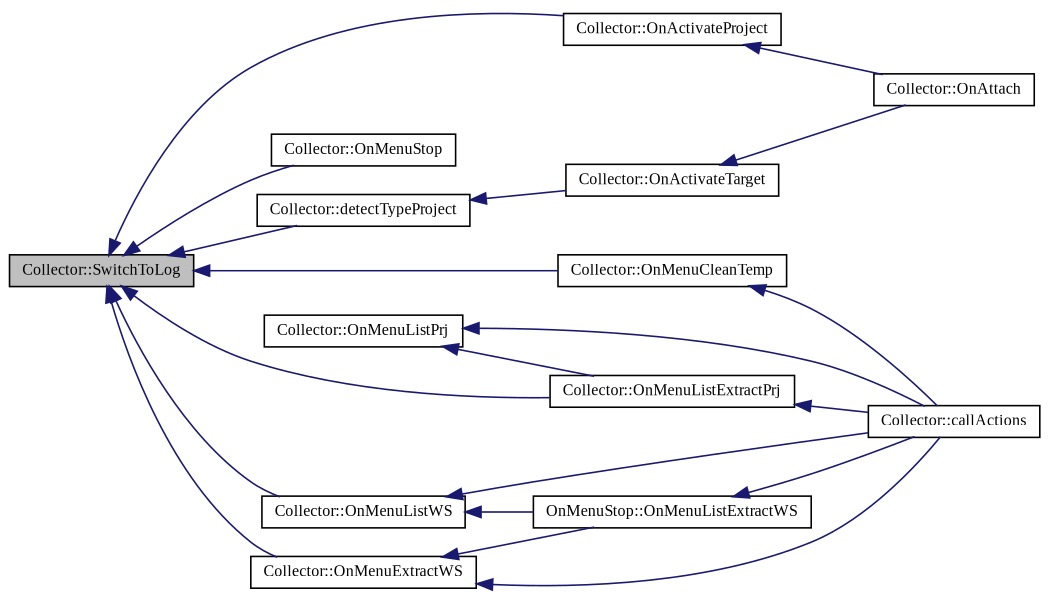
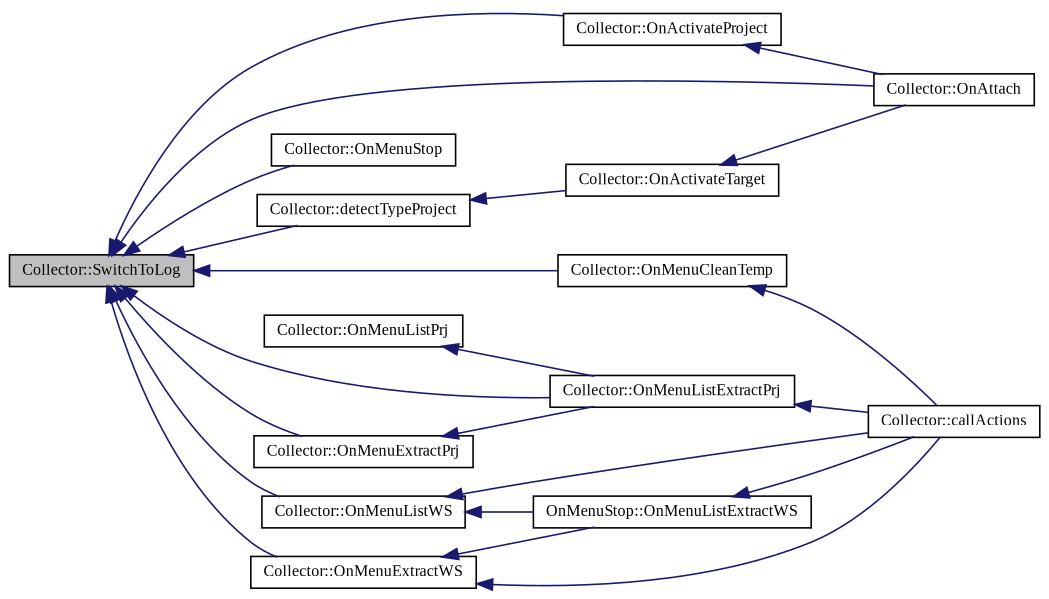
  digraph {
    fontname="Liberation Serif"
    rankdir=LR
    node [color=black fillcolor=white fontname="Liberation Serif" fontsize=10 shape=record style=filled]
    edge [color=midnightblue dir=back fontname="Liberation Serif" fontsize=10 labelfontname=Helvetica labelfontsize=10 style=solid]
    n1 [fillcolor=grey75 fontcolor=black height=0.2 label="Collector::SwitchToLog" width=0.4]
    n2 [height=0.2 label="Collector::OnAttach" width=0.4]
    n3 [height=0.2 label="Collector::OnMenuStop" width=0.4]
+   n4 [height=0.2 label="Collector::OnMenuExtractPrj" width=0.4]
    n5 [height=0.2 label="Collector::OnMenuListWS" width=0.4]
    n6 [height=0.2 label="Collector::OnMenuExtractWS" width=0.4]
    n7 [height=0.2 label="Collector::OnMenuCleanTemp" width=0.4]
    n8 [height=0.2 label="Collector::detectTypeProject" width=0.4]
    n9 [height=0.2 label="Collector::OnActivateProject" width=0.4]
    n10 [height=0.2 label="Collector::OnMenuListExtractPrj" width=0.4]
    n11 [height=0.2 label="Collector::OnMenuListPrj" width=0.4]
    n12 [height=0.2 label="Collector::callActions" width=0.4]
    n13 [height=0.2 label="OnMenuStop::OnMenuListExtractWS" width=0.4]
    n14 [height=0.2 label="Collector::OnActivateTarget" width=0.4]
+   n1 -> n2
    n1 -> n3
+   n1 -> n4
    n1 -> n5
    n1 -> n6
    n1 -> n7
    n1 -> n8
    n1 -> n9
    n1 -> n10
+   n4 -> n10
    n5 -> n12
    n5 -> n13
    n6 -> n12
    n6 -> n13
    n7 -> n12
    n8 -> n14
    n9 -> n2
    n10 -> n12
    n11 -> n10
-   n11 -> n12
    n13 -> n12
    n14 -> n2
  }
